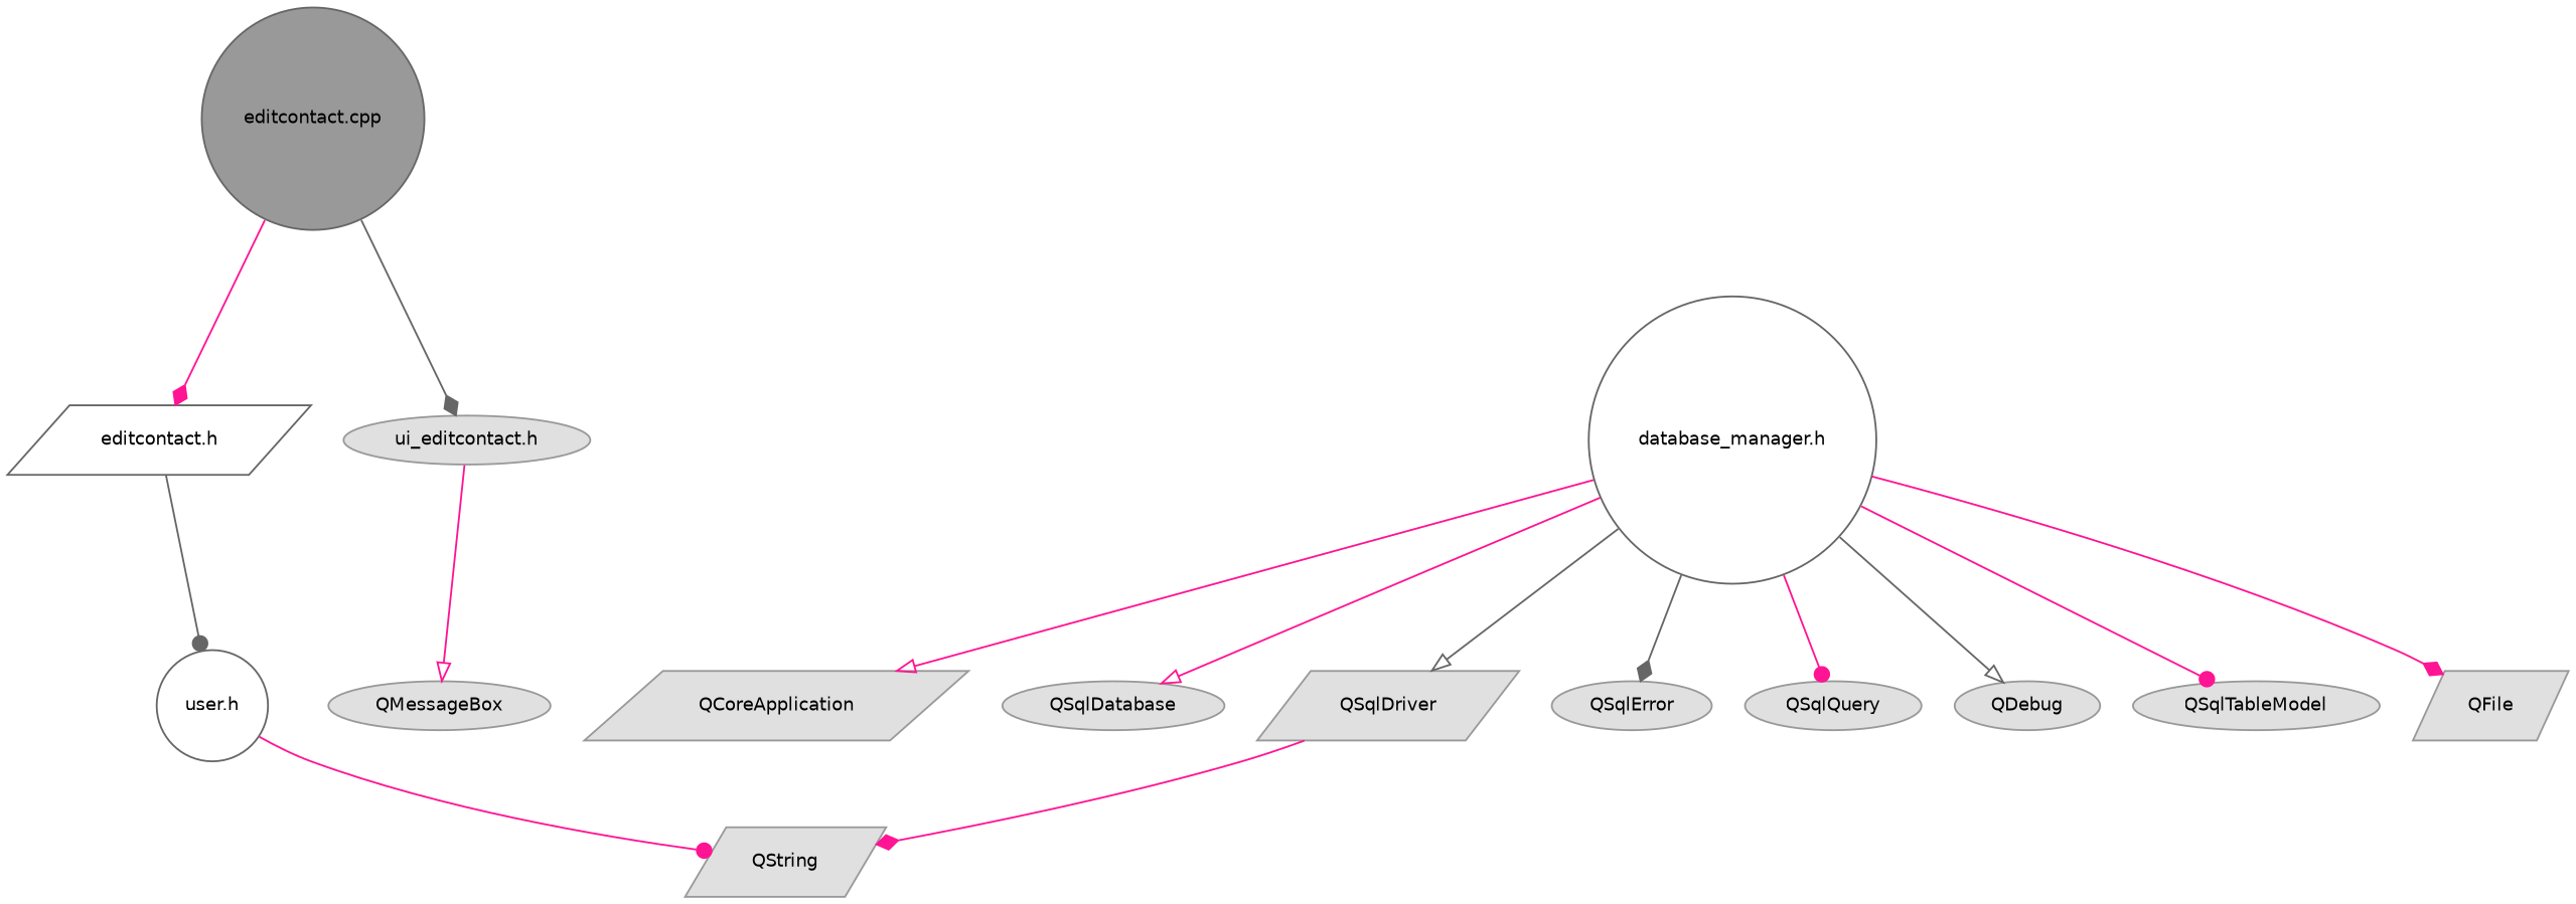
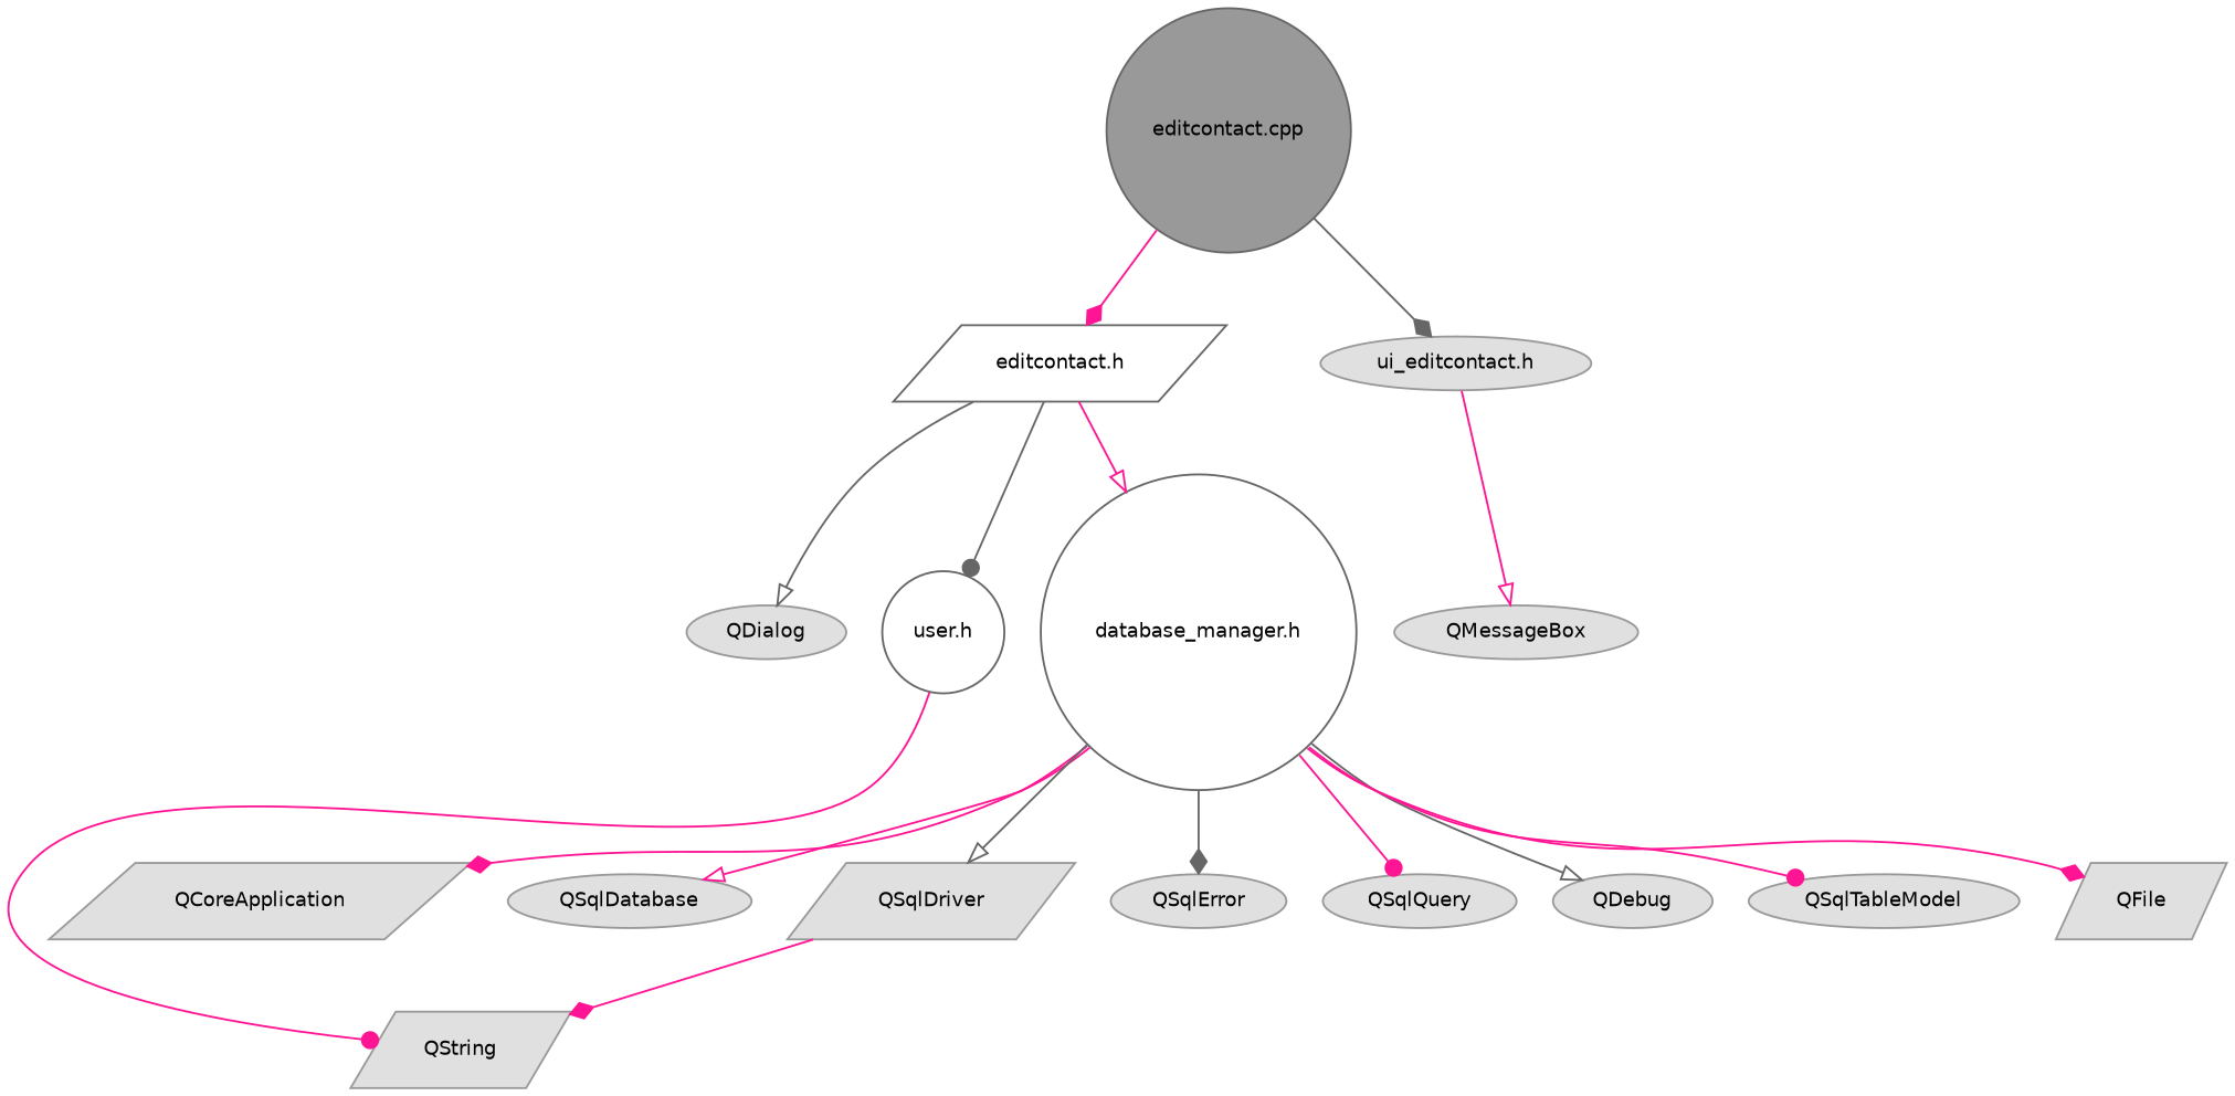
  digraph {
    node [color=grey60 fillcolor="#E0E0E0" fontname=Helvetica fontsize=10 shape=ellipse style=filled]
    edge [arrowhead=diamond color=deeppink fontname=Helvetica fontsize=10 labelfontname=Helvetica labelfontsize=10 style=solid]
    n1 [color=gray40 fillcolor=grey60 fontcolor=black height=0.2 label="editcontact.cpp" shape=circle width=0.4]
    n2 [color=grey40 fillcolor=white height=0.2 label="editcontact.h" shape=parallelogram width=0.4]
    n3 [height=0.2 label="ui_editcontact.h" width=0.4]
+   n4 [height=0.2 label=QDialog width=0.4]
    n5 [color=grey40 fillcolor=white height=0.2 label="user.h" shape=circle width=0.4]
    n6 [color=grey40 fillcolor=white height=0.2 label="database_manager.h" shape=circle width=0.4]
    n7 [height=0.2 label=QMessageBox width=0.4]
    n8 [height=0.2 label=QString shape=parallelogram width=0.4]
    n9 [height=0.2 label=QCoreApplication shape=parallelogram width=0.4]
    n10 [height=0.2 label=QSqlDatabase width=0.4]
    n11 [height=0.2 label=QSqlDriver shape=parallelogram width=0.4]
    n12 [height=0.2 label=QSqlError width=0.4]
    n13 [height=0.2 label=QSqlQuery width=0.4]
    n14 [height=0.2 label=QDebug width=0.4]
    n15 [height=0.2 label=QSqlTableModel width=0.4]
    n16 [height=0.2 label=QFile shape=parallelogram width=0.4]
    n1 -> n2
    n1 -> n3 [color=gray40]
+   n2 -> n4 [arrowhead=onormal color=gray40]
    n2 -> n5 [arrowhead=dot color=gray40]
+   n2 -> n6 [arrowhead=onormal]
    n3 -> n7 [arrowhead=onormal]
    n5 -> n8 [arrowhead=dot]
-   n6 -> n9 [arrowhead=onormal]
+   n6 -> n9
    n6 -> n10 [arrowhead=onormal]
    n6 -> n11 [arrowhead=onormal color=gray40]
    n6 -> n12 [color=gray40]
    n6 -> n13 [arrowhead=dot]
    n6 -> n14 [arrowhead=onormal color=gray40]
    n6 -> n15 [arrowhead=dot]
    n6 -> n16
    n11 -> n8
  }
